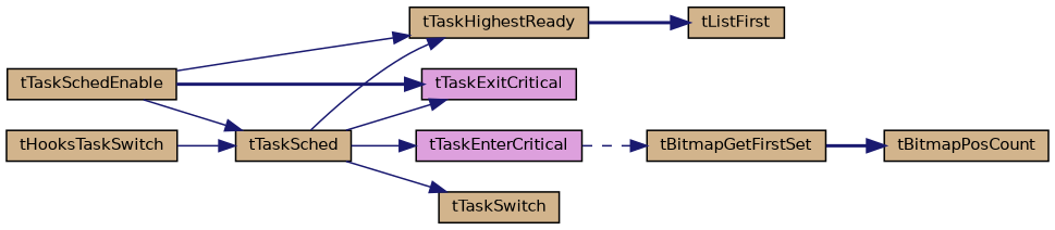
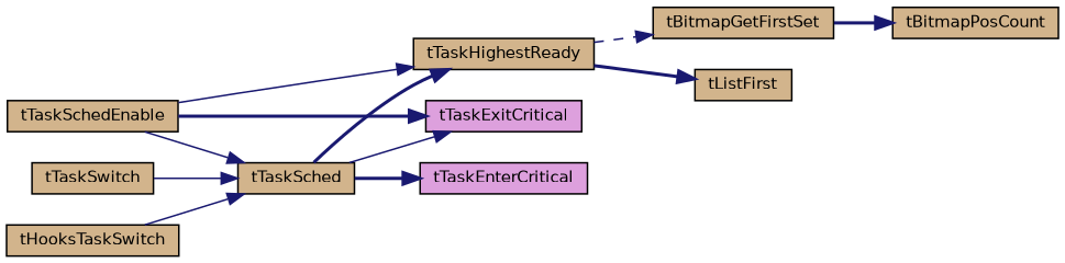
  digraph {
    rankdir=LR
    node [color=black fillcolor=tan fontname=Helvetica fontsize=10 shape=record style=filled]
    edge [color=midnightblue fontname=Helvetica fontsize=10 labelfontname=Helvetica labelfontsize=10 style=solid]
    n1 [fontcolor=black height=0.2 label=tTaskSchedEnable width=0.4]
    n2 [height=0.2 label=tTaskSched width=0.4]
    n3 [fillcolor=plum height=0.2 label=tTaskExitCritical width=0.4]
    n4 [height=0.2 label=tTaskHighestReady width=0.4]
    n5 [fillcolor=plum height=0.2 label=tTaskEnterCritical width=0.4]
    n6 [height=0.2 label=tTaskSwitch width=0.4]
    n7 [height=0.2 label=tBitmapGetFirstSet width=0.4]
    n8 [height=0.2 label=tListFirst width=0.4]
    n9 [height=0.2 label=tHooksTaskSwitch width=0.4]
    n10 [height=0.2 label=tBitmapPosCount width=0.4]
    n1 -> n2
    n1 -> n3 [style=bold]
    n1 -> n4
    n2 -> n3
-   n2 -> n4
-   n2 -> n5
-   n2 -> n6
-   n5 -> n7 [style=dashed]
+   n2 -> n4 [style=bold]
+   n2 -> n5 [style=bold]
+   n6 -> n2
+   n4 -> n7 [style=dashed]
    n4 -> n8 [style=bold]
    n7 -> n10 [style=bold]
    n9 -> n2
  }
